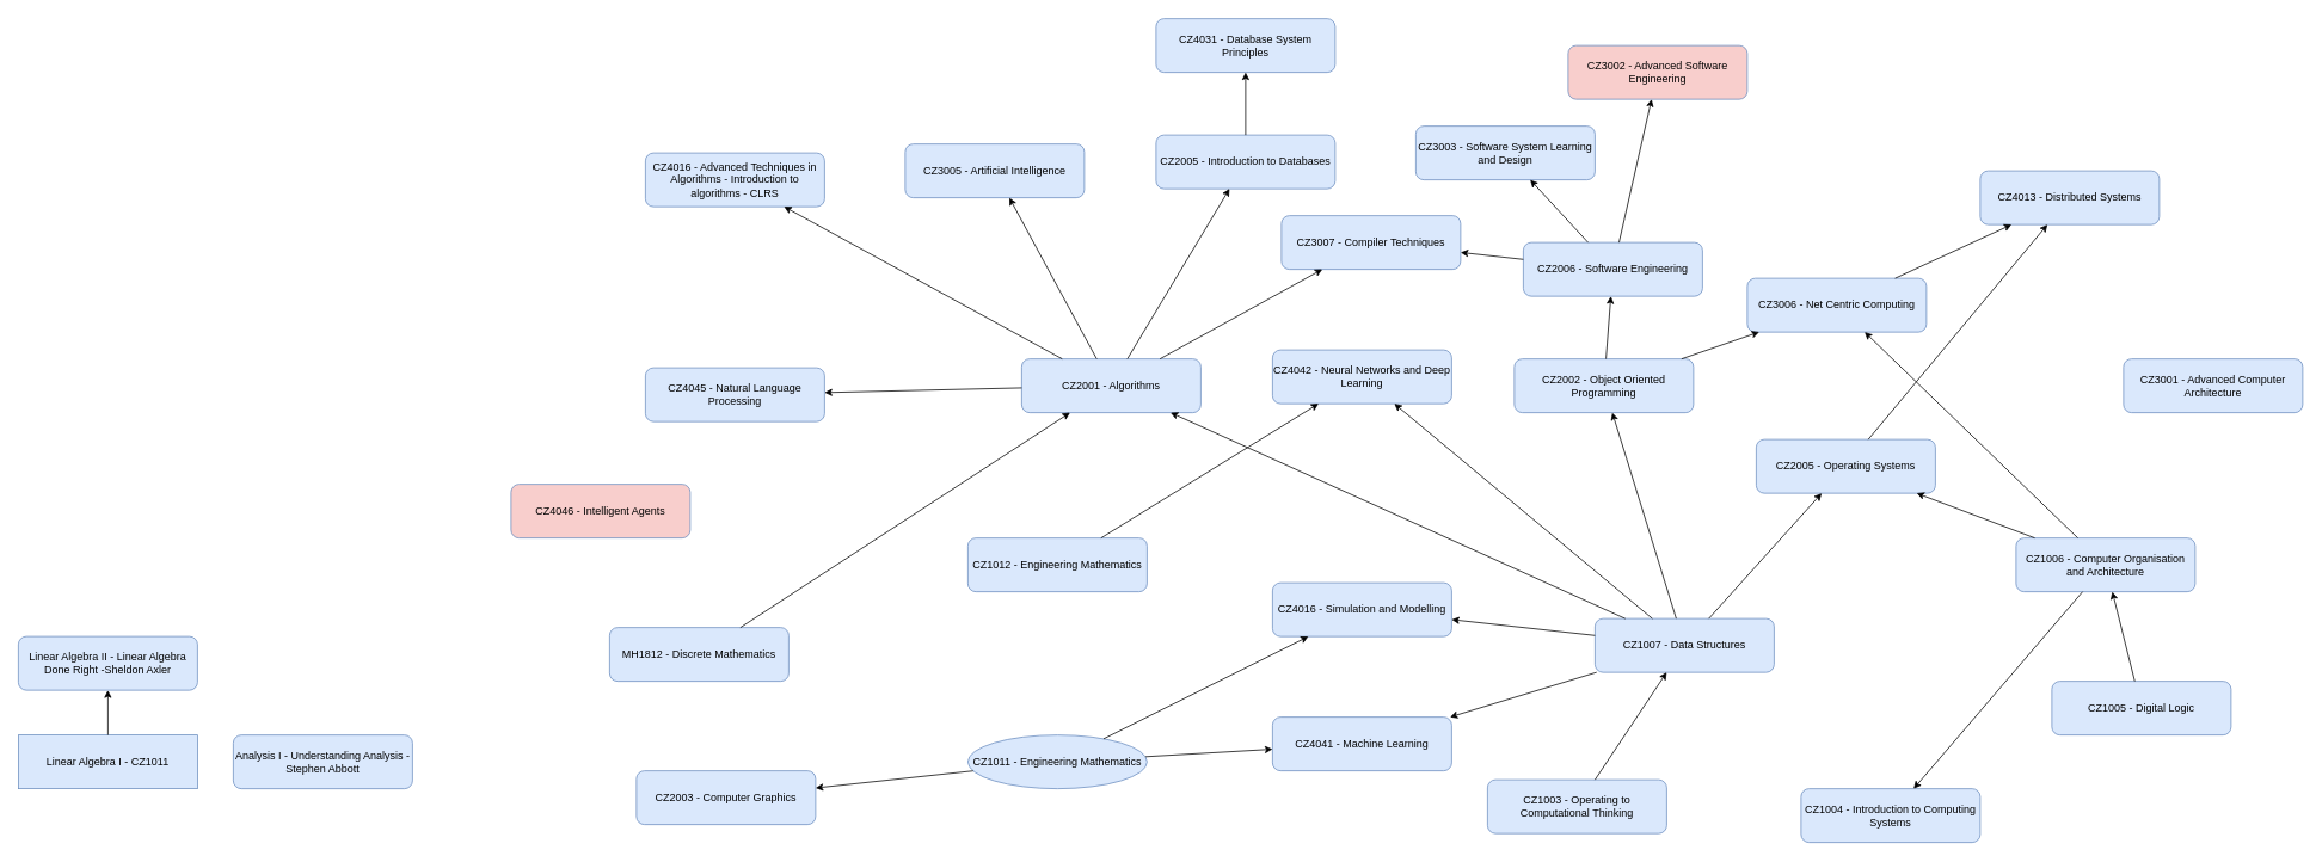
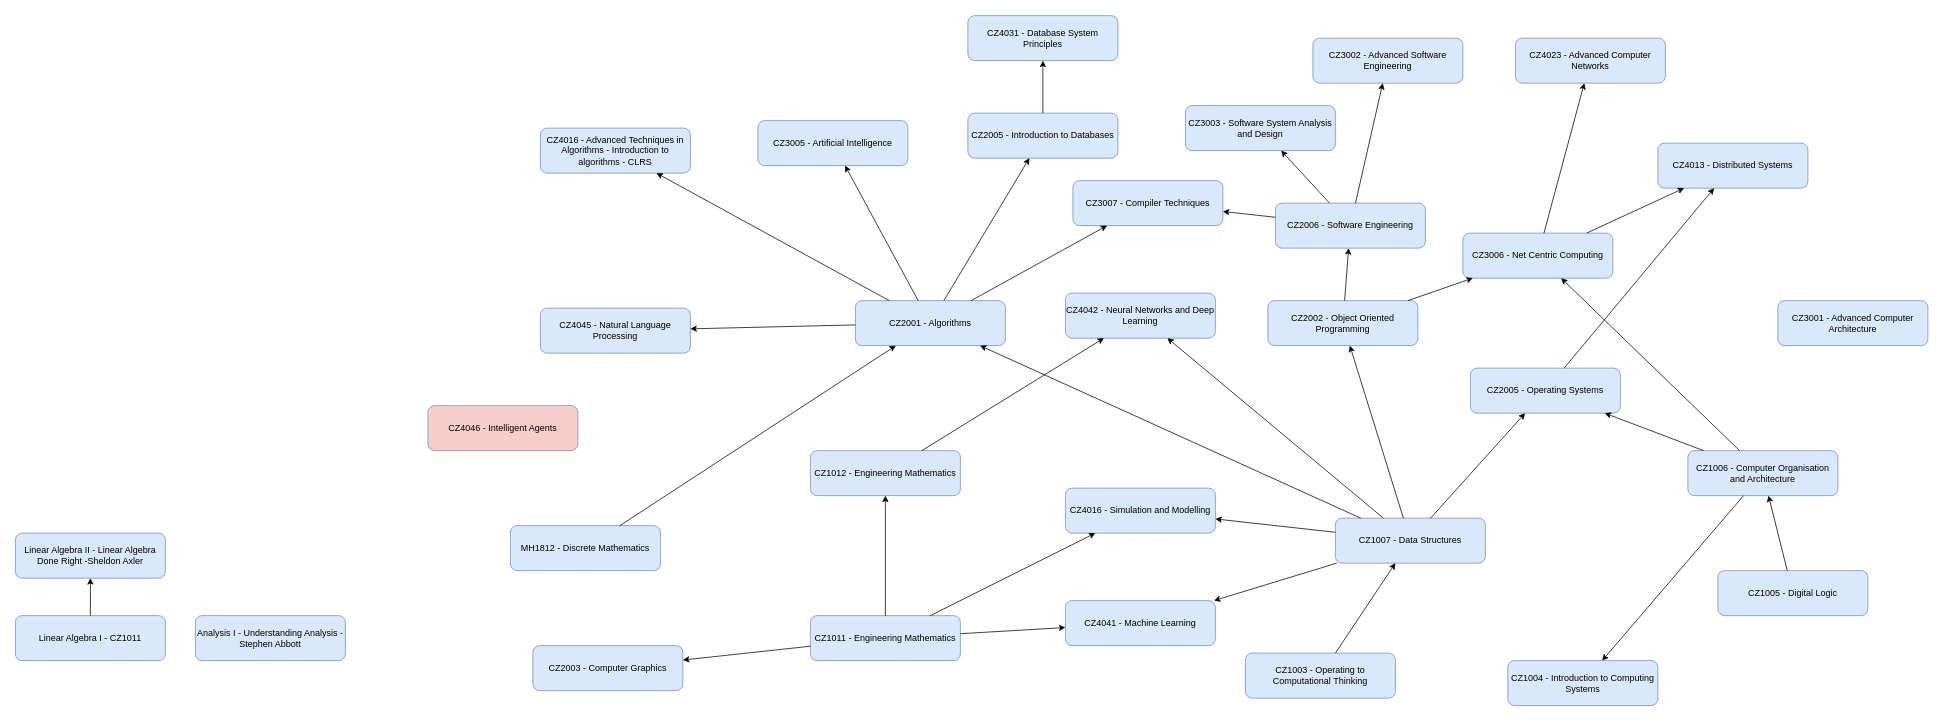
  <mxCell id="0" />
  <mxCell id="1" parent="0" />
  <mxCell id="2" value="MH1812 - Discrete Mathematics" style="rounded=1;whiteSpace=wrap;html=1;fillColor=#dae8fc;strokeColor=#6c8ebf;" vertex="1" parent="1"><mxGeometry x="680" y="700" width="200" height="60" as="geometry" /></mxCell>
  <mxCell id="3" value="CZ1003 - Operating to Computational Thinking" style="rounded=1;whiteSpace=wrap;html=1;fillColor=#dae8fc;strokeColor=#6c8ebf;" vertex="1" parent="1"><mxGeometry x="1660" y="870" width="200" height="60" as="geometry" /></mxCell>
  <mxCell id="4" value="CZ1004 - Introduction to Computing Systems" style="rounded=1;whiteSpace=wrap;html=1;fillColor=#dae8fc;strokeColor=#6c8ebf;" vertex="1" parent="1"><mxGeometry x="2010" y="880" width="200" height="60" as="geometry" /></mxCell>
  <mxCell id="5" value="CZ1005 - Digital Logic" style="rounded=1;whiteSpace=wrap;html=1;fillColor=#dae8fc;strokeColor=#6c8ebf;" vertex="1" parent="1"><mxGeometry x="2290" y="760" width="200" height="60" as="geometry" /></mxCell>
- <mxCell id="6" value="CZ1011 - Engineering Mathematics" style="ellipse;whiteSpace=wrap;html=1;fillColor=#dae8fc;strokeColor=#6c8ebf;" vertex="1" parent="1"><mxGeometry x="1080" y="820" width="200" height="60" as="geometry" /></mxCell>
+ <mxCell id="6" value="CZ1011 - Engineering Mathematics" style="rounded=1;whiteSpace=wrap;html=1;fillColor=#dae8fc;strokeColor=#6c8ebf;" vertex="1" parent="1"><mxGeometry x="1080" y="820" width="200" height="60" as="geometry" /></mxCell>
  <mxCell id="7" value="CZ1012 - Engineering Mathematics" style="rounded=1;whiteSpace=wrap;html=1;fillColor=#dae8fc;strokeColor=#6c8ebf;" vertex="1" parent="1"><mxGeometry x="1080" y="600" width="200" height="60" as="geometry" /></mxCell>
  <mxCell id="8" value="CZ1007 - Data Structures" style="rounded=1;whiteSpace=wrap;html=1;fillColor=#dae8fc;strokeColor=#6c8ebf;" vertex="1" parent="1"><mxGeometry x="1780" y="690" width="200" height="60" as="geometry" /></mxCell>
  <mxCell id="9" value="CZ2001 - Algorithms" style="rounded=1;whiteSpace=wrap;html=1;fillColor=#dae8fc;strokeColor=#6c8ebf;" vertex="1" parent="1"><mxGeometry x="1140" y="400" width="200" height="60" as="geometry" /></mxCell>
+ <mxCell id="10" value="" style="endArrow=classic;html=1;" edge="1" parent="1" source="6" target="7"><mxGeometry width="50" height="50" relative="1" as="geometry"><mxPoint x="1350" y="620" as="sourcePoint" /><mxPoint x="1400" y="570" as="targetPoint" /></mxGeometry></mxCell>
  <mxCell id="11" value="" style="endArrow=classic;html=1;" edge="1" parent="1" source="3" target="8"><mxGeometry width="50" height="50" relative="1" as="geometry"><mxPoint x="1750" y="840" as="sourcePoint" /><mxPoint x="1800" y="790" as="targetPoint" /></mxGeometry></mxCell>
  <mxCell id="12" value="" style="endArrow=classic;html=1;" edge="1" parent="1" source="2" target="9"><mxGeometry width="50" height="50" relative="1" as="geometry"><mxPoint x="1310" y="610" as="sourcePoint" /><mxPoint x="1360" y="560" as="targetPoint" /></mxGeometry></mxCell>
  <mxCell id="13" value="" style="endArrow=classic;html=1;" edge="1" parent="1" source="8" target="9"><mxGeometry width="50" height="50" relative="1" as="geometry"><mxPoint x="1290" y="570" as="sourcePoint" /><mxPoint x="1340" y="520" as="targetPoint" /></mxGeometry></mxCell>
  <mxCell id="14" value="CZ2002 - Object Oriented Programming" style="rounded=1;whiteSpace=wrap;html=1;fillColor=#dae8fc;strokeColor=#6c8ebf;" vertex="1" parent="1"><mxGeometry x="1690" y="400" width="200" height="60" as="geometry" /></mxCell>
  <mxCell id="15" value="" style="endArrow=classic;html=1;" edge="1" parent="1" source="8" target="14"><mxGeometry width="50" height="50" relative="1" as="geometry"><mxPoint x="1280" y="600" as="sourcePoint" /><mxPoint x="1330" y="550" as="targetPoint" /></mxGeometry></mxCell>
  <mxCell id="16" value="CZ1006 - Computer Organisation and Architecture" style="rounded=1;whiteSpace=wrap;html=1;fillColor=#dae8fc;strokeColor=#6c8ebf;" vertex="1" parent="1"><mxGeometry x="2250" y="600" width="200" height="60" as="geometry" /></mxCell>
  <mxCell id="17" value="" style="endArrow=classic;html=1;" edge="1" parent="1" source="5" target="16"><mxGeometry width="50" height="50" relative="1" as="geometry"><mxPoint x="1960" y="830" as="sourcePoint" /><mxPoint x="2010" y="780" as="targetPoint" /></mxGeometry></mxCell>
  <mxCell id="18" value="CZ2005 - Operating Systems" style="rounded=1;whiteSpace=wrap;html=1;fillColor=#dae8fc;strokeColor=#6c8ebf;" vertex="1" parent="1"><mxGeometry x="1960" y="490" width="200" height="60" as="geometry" /></mxCell>
  <mxCell id="19" value="" style="endArrow=classic;html=1;" edge="1" parent="1" source="8" target="18"><mxGeometry width="50" height="50" relative="1" as="geometry"><mxPoint x="1260" y="600" as="sourcePoint" /><mxPoint x="1310" y="550" as="targetPoint" /></mxGeometry></mxCell>
  <mxCell id="20" value="" style="endArrow=classic;html=1;" edge="1" parent="1" source="16" target="18"><mxGeometry width="50" height="50" relative="1" as="geometry"><mxPoint x="2020" y="630" as="sourcePoint" /><mxPoint x="2070" y="580" as="targetPoint" /></mxGeometry></mxCell>
  <mxCell id="21" value="CZ2005 - Introduction to Databases" style="rounded=1;whiteSpace=wrap;html=1;fillColor=#dae8fc;strokeColor=#6c8ebf;" vertex="1" parent="1"><mxGeometry x="1290" y="150" width="200" height="60" as="geometry" /></mxCell>
  <mxCell id="22" value="" style="endArrow=classic;html=1;" edge="1" parent="1" source="9" target="21"><mxGeometry width="50" height="50" relative="1" as="geometry"><mxPoint x="1400" y="550" as="sourcePoint" /><mxPoint x="1450" y="500" as="targetPoint" /></mxGeometry></mxCell>
  <mxCell id="23" value="CZ2003 - Computer Graphics" style="rounded=1;whiteSpace=wrap;html=1;fillColor=#dae8fc;strokeColor=#6c8ebf;" vertex="1" parent="1"><mxGeometry x="710" y="860" width="200" height="60" as="geometry" /></mxCell>
  <mxCell id="24" value="" style="endArrow=classic;html=1;" edge="1" parent="1" source="6" target="23"><mxGeometry width="50" height="50" relative="1" as="geometry"><mxPoint x="1180" y="660" as="sourcePoint" /><mxPoint x="1230" y="610" as="targetPoint" /></mxGeometry></mxCell>
  <mxCell id="25" value="CZ2006 - Software Engineering" style="rounded=1;whiteSpace=wrap;html=1;fillColor=#dae8fc;strokeColor=#6c8ebf;" vertex="1" parent="1"><mxGeometry x="1700" y="270" width="200" height="60" as="geometry" /></mxCell>
  <mxCell id="26" value="" style="endArrow=classic;html=1;" edge="1" parent="1" source="14" target="25"><mxGeometry width="50" height="50" relative="1" as="geometry"><mxPoint x="1170" y="640" as="sourcePoint" /><mxPoint x="1220" y="590" as="targetPoint" /></mxGeometry></mxCell>
  <mxCell id="27" value="CZ3001 - Advanced Computer Architecture" style="rounded=1;whiteSpace=wrap;html=1;fillColor=#dae8fc;strokeColor=#6c8ebf;" vertex="1" parent="1"><mxGeometry x="2370" y="400" width="200" height="60" as="geometry" /></mxCell>
  <mxCell id="28" value="" style="endArrow=classic;html=1;" edge="1" parent="1" source="16" target="4"><mxGeometry width="50" height="50" relative="1" as="geometry"><mxPoint x="1910" y="820" as="sourcePoint" /><mxPoint x="1960" y="770" as="targetPoint" /></mxGeometry></mxCell>
- <mxCell id="29" value="CZ3003 - Software System Learning and Design" style="rounded=1;whiteSpace=wrap;html=1;fillColor=#dae8fc;strokeColor=#6c8ebf;" vertex="1" parent="1"><mxGeometry x="1580" y="140" width="200" height="60" as="geometry" /></mxCell>
+ <mxCell id="29" value="CZ3003 - Software System Analysis and Design" style="rounded=1;whiteSpace=wrap;html=1;fillColor=#dae8fc;strokeColor=#6c8ebf;" vertex="1" parent="1"><mxGeometry x="1580" y="140" width="200" height="60" as="geometry" /></mxCell>
  <mxCell id="30" value="" style="endArrow=classic;html=1;" edge="1" parent="1" source="25" target="29"><mxGeometry width="50" height="50" relative="1" as="geometry"><mxPoint x="1240" y="430" as="sourcePoint" /><mxPoint x="1290" y="380" as="targetPoint" /></mxGeometry></mxCell>
- <mxCell id="31" value="CZ3002 - Advanced Software Engineering" style="rounded=1;whiteSpace=wrap;html=1;fillColor=#f8cecc;strokeColor=#6c8ebf;" vertex="1" parent="1"><mxGeometry x="1750" y="50" width="200" height="60" as="geometry" /></mxCell>
+ <mxCell id="31" value="CZ3002 - Advanced Software Engineering" style="rounded=1;whiteSpace=wrap;html=1;fillColor=#dae8fc;strokeColor=#6c8ebf;" vertex="1" parent="1"><mxGeometry x="1750" y="50" width="200" height="60" as="geometry" /></mxCell>
  <mxCell id="32" value="" style="endArrow=classic;html=1;" edge="1" parent="1" source="25" target="31"><mxGeometry width="50" height="50" relative="1" as="geometry"><mxPoint x="2110" y="290" as="sourcePoint" /><mxPoint x="2160" y="240" as="targetPoint" /></mxGeometry></mxCell>
  <mxCell id="33" value="CZ3006 - Net Centric Computing" style="rounded=1;whiteSpace=wrap;html=1;fillColor=#dae8fc;strokeColor=#6c8ebf;" vertex="1" parent="1"><mxGeometry x="1950" y="310" width="200" height="60" as="geometry" /></mxCell>
  <mxCell id="34" value="" style="endArrow=classic;html=1;" edge="1" parent="1" source="14" target="33"><mxGeometry width="50" height="50" relative="1" as="geometry"><mxPoint x="1820" y="540" as="sourcePoint" /><mxPoint x="1870" y="490" as="targetPoint" /></mxGeometry></mxCell>
  <mxCell id="35" value="" style="endArrow=classic;html=1;" edge="1" parent="1" source="16" target="33"><mxGeometry width="50" height="50" relative="1" as="geometry"><mxPoint x="2250" y="460" as="sourcePoint" /><mxPoint x="2300" y="410" as="targetPoint" /></mxGeometry></mxCell>
  <mxCell id="36" value="CZ3005 - Artificial Intelligence" style="rounded=1;whiteSpace=wrap;html=1;fillColor=#dae8fc;strokeColor=#6c8ebf;" vertex="1" parent="1"><mxGeometry x="1010" y="160" width="200" height="60" as="geometry" /></mxCell>
  <mxCell id="37" value="" style="endArrow=classic;html=1;" edge="1" parent="1" source="9" target="36"><mxGeometry width="50" height="50" relative="1" as="geometry"><mxPoint x="1230" y="430" as="sourcePoint" /><mxPoint x="1280" y="380" as="targetPoint" /></mxGeometry></mxCell>
  <mxCell id="38" value="CZ3007 - Compiler Techniques" style="rounded=1;whiteSpace=wrap;html=1;fillColor=#dae8fc;strokeColor=#6c8ebf;" vertex="1" parent="1"><mxGeometry x="1430" y="240" width="200" height="60" as="geometry" /></mxCell>
  <mxCell id="39" value="" style="endArrow=classic;html=1;" edge="1" parent="1" source="25" target="38"><mxGeometry width="50" height="50" relative="1" as="geometry"><mxPoint x="1280" y="510" as="sourcePoint" /><mxPoint x="1330" y="460" as="targetPoint" /></mxGeometry></mxCell>
  <mxCell id="40" value="" style="endArrow=classic;html=1;" edge="1" parent="1" source="9" target="38"><mxGeometry width="50" height="50" relative="1" as="geometry"><mxPoint x="1230" y="460" as="sourcePoint" /><mxPoint x="1280" y="410" as="targetPoint" /></mxGeometry></mxCell>
  <mxCell id="41" value="CZ4013 - Distributed Systems" style="rounded=1;whiteSpace=wrap;html=1;fillColor=#dae8fc;strokeColor=#6c8ebf;" vertex="1" parent="1"><mxGeometry x="2210" y="190" width="200" height="60" as="geometry" /></mxCell>
  <mxCell id="42" value="" style="endArrow=classic;html=1;" edge="1" parent="1" source="33" target="41"><mxGeometry width="50" height="50" relative="1" as="geometry"><mxPoint x="2330" y="370" as="sourcePoint" /><mxPoint x="2380" y="320" as="targetPoint" /></mxGeometry></mxCell>
  <mxCell id="43" value="" style="endArrow=classic;html=1;" edge="1" parent="1" source="18" target="41"><mxGeometry width="50" height="50" relative="1" as="geometry"><mxPoint x="2240" y="430" as="sourcePoint" /><mxPoint x="2290" y="380" as="targetPoint" /></mxGeometry></mxCell>
  <mxCell id="44" value="CZ4016 - Simulation and Modelling" style="rounded=1;whiteSpace=wrap;html=1;fillColor=#dae8fc;strokeColor=#6c8ebf;" vertex="1" parent="1"><mxGeometry y="650" width="200" height="60" as="geometry" x="1420" /></mxCell>
  <mxCell id="45" value="" style="endArrow=classic;html=1;" edge="1" parent="1" source="6" target="44"><mxGeometry width="50" height="50" relative="1" as="geometry"><mxPoint x="1620" y="700" as="sourcePoint" /><mxPoint x="1670" y="650" as="targetPoint" /></mxGeometry></mxCell>
  <mxCell id="46" value="" style="endArrow=classic;html=1;" edge="1" parent="1" source="8" target="44"><mxGeometry width="50" height="50" relative="1" as="geometry"><mxPoint x="1620" y="690" as="sourcePoint" /><mxPoint x="1670" y="640" as="targetPoint" /></mxGeometry></mxCell>
  <mxCell id="47" value="CZ4016 - Advanced Techniques in Algorithms - Introduction to algorithms - CLRS" style="rounded=1;whiteSpace=wrap;html=1;fillColor=#dae8fc;strokeColor=#6c8ebf;" vertex="1" parent="1"><mxGeometry x="720" y="170" width="200" height="60" as="geometry" /></mxCell>
  <mxCell id="48" value="" style="endArrow=classic;html=1;" edge="1" parent="1" source="9" target="47"><mxGeometry width="50" height="50" relative="1" as="geometry"><mxPoint x="920" y="500" as="sourcePoint" /><mxPoint x="970" y="450" as="targetPoint" /></mxGeometry></mxCell>
+ <mxCell id="49" value="CZ4023 - Advanced Computer Networks" style="rounded=1;whiteSpace=wrap;html=1;fillColor=#dae8fc;strokeColor=#6c8ebf;" vertex="1" parent="1"><mxGeometry x="2020" y="50" width="200" height="60" as="geometry" /></mxCell>
+ <mxCell id="50" value="" style="endArrow=classic;html=1;" edge="1" parent="1" source="33" target="49"><mxGeometry width="50" height="50" relative="1" as="geometry"><mxPoint x="2090" y="230" as="sourcePoint" /><mxPoint x="2140" y="180" as="targetPoint" /></mxGeometry></mxCell>
  <mxCell id="51" value="CZ4031 - Database System Principles" style="rounded=1;whiteSpace=wrap;html=1;fillColor=#dae8fc;strokeColor=#6c8ebf;" vertex="1" parent="1"><mxGeometry x="1290" y="20" width="200" height="60" as="geometry" /></mxCell>
  <mxCell id="52" value="" style="endArrow=classic;html=1;" edge="1" parent="1" source="21" target="51"><mxGeometry width="50" height="50" relative="1" as="geometry"><mxPoint x="1030" y="200" as="sourcePoint" /><mxPoint x="1270" y="60" as="targetPoint" /></mxGeometry></mxCell>
  <mxCell id="53" value="CZ4041 - Machine Learning" style="rounded=1;whiteSpace=wrap;html=1;fillColor=#dae8fc;strokeColor=#6c8ebf;" vertex="1" parent="1"><mxGeometry y="800" width="200" height="60" as="geometry" x="1420" /></mxCell>
  <mxCell id="54" value="" style="endArrow=classic;html=1;" edge="1" parent="1" source="6" target="53"><mxGeometry width="50" height="50" relative="1" as="geometry"><mxPoint x="890" y="740" as="sourcePoint" /><mxPoint x="940" y="690" as="targetPoint" /></mxGeometry></mxCell>
  <mxCell id="55" value="" style="endArrow=classic;html=1;" edge="1" parent="1" source="8" target="53"><mxGeometry width="50" height="50" relative="1" as="geometry"><mxPoint x="880" y="660" as="sourcePoint" /><mxPoint x="930" y="610" as="targetPoint" /></mxGeometry></mxCell>
  <mxCell id="56" value="CZ4042 - Neural Networks and Deep Learning" style="rounded=1;whiteSpace=wrap;html=1;fillColor=#dae8fc;strokeColor=#6c8ebf;" vertex="1" parent="1"><mxGeometry y="390" width="200" height="60" as="geometry" x="1420" /></mxCell>
  <mxCell id="57" value="" style="endArrow=classic;html=1;" edge="1" parent="1" source="7" target="56"><mxGeometry width="50" height="50" relative="1" as="geometry"><mxPoint x="960" y="570" as="sourcePoint" /><mxPoint x="1010" y="520" as="targetPoint" /></mxGeometry></mxCell>
  <mxCell id="58" value="" style="endArrow=classic;html=1;" edge="1" parent="1" source="8" target="56"><mxGeometry width="50" height="50" relative="1" as="geometry"><mxPoint x="950" y="650" as="sourcePoint" /><mxPoint x="1000" y="600" as="targetPoint" /></mxGeometry></mxCell>
  <mxCell id="59" value="CZ4045 - Natural Language Processing" style="rounded=1;whiteSpace=wrap;html=1;fillColor=#dae8fc;strokeColor=#6c8ebf;" vertex="1" parent="1"><mxGeometry x="720" y="410" width="200" height="60" as="geometry" /></mxCell>
  <mxCell id="60" value="" style="endArrow=classic;html=1;" edge="1" parent="1" source="9" target="59"><mxGeometry width="50" height="50" relative="1" as="geometry"><mxPoint x="800" y="520" as="sourcePoint" /><mxPoint x="850" y="470" as="targetPoint" /></mxGeometry></mxCell>
  <mxCell id="61" value="CZ4046 - Intelligent Agents" style="rounded=1;whiteSpace=wrap;html=1;fillColor=#f8cecc;strokeColor=#6c8ebf;" vertex="1" parent="1"><mxGeometry x="570" y="540" width="200" height="60" as="geometry" /></mxCell>
  <mxCell id="62" value="Linear Algebra II - Linear Algebra Done Right -Sheldon Axler" style="rounded=1;whiteSpace=wrap;html=1;fillColor=#dae8fc;strokeColor=#6c8ebf;" vertex="1" parent="1"><mxGeometry x="20" y="710" width="200" height="60" as="geometry" /></mxCell>
  <mxCell id="63" value="Analysis I - Understanding Analysis - Stephen Abbott" style="rounded=1;whiteSpace=wrap;html=1;fillColor=#dae8fc;strokeColor=#6c8ebf;" vertex="1" parent="1"><mxGeometry x="260" y="820" width="200" height="60" as="geometry" /></mxCell>
- <mxCell id="64" value="Linear Algebra I - CZ1011" style="whiteSpace=wrap;html=1;fillColor=#dae8fc;strokeColor=#6c8ebf;rounded=0;" vertex="1" parent="1"><mxGeometry x="20" y="820" width="200" height="60" as="geometry" /></mxCell>
+ <mxCell id="64" value="Linear Algebra I - CZ1011" style="rounded=1;whiteSpace=wrap;html=1;fillColor=#dae8fc;strokeColor=#6c8ebf;" vertex="1" parent="1"><mxGeometry x="20" y="820" width="200" height="60" as="geometry" /></mxCell>
  <mxCell id="65" value="" style="endArrow=classic;html=1;" edge="1" parent="1" source="64" target="62"><mxGeometry width="50" height="50" relative="1" as="geometry"><mxPoint x="30" y="1120" as="sourcePoint" /><mxPoint x="80" y="1070" as="targetPoint" /></mxGeometry></mxCell>
